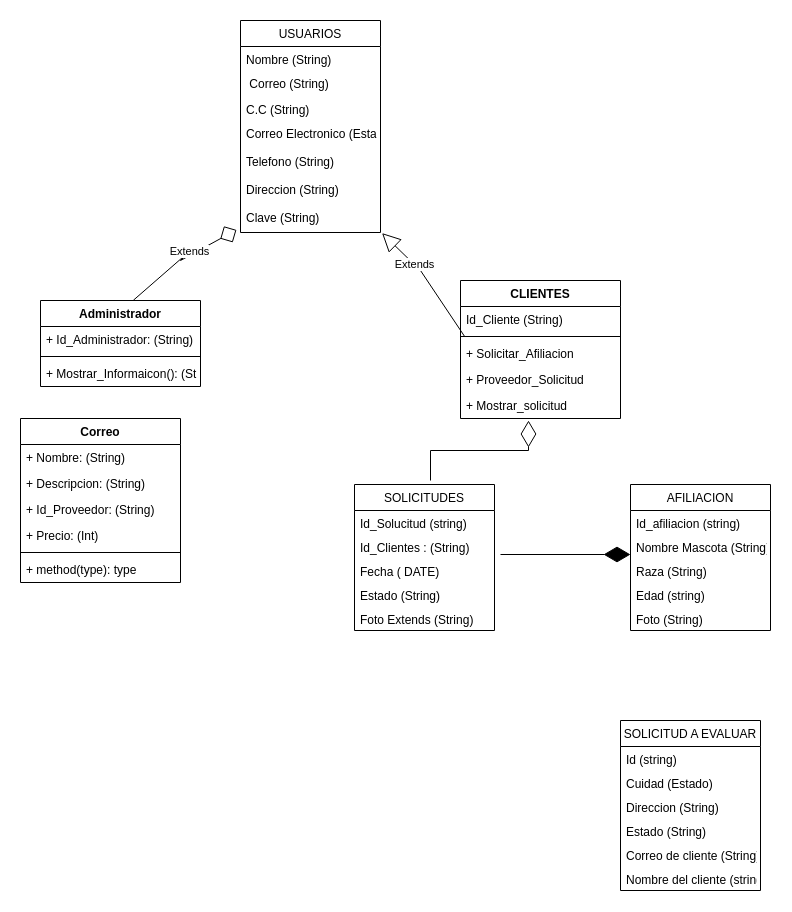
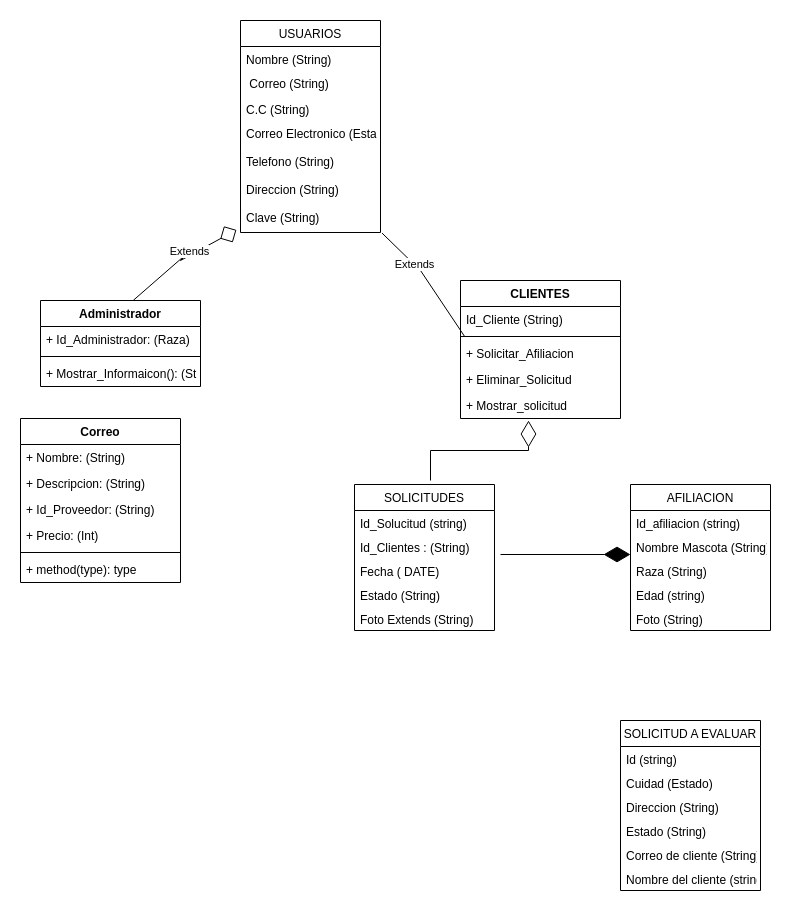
  <mxCell id="0" />
  <mxCell id="1" parent="0" />
  <mxCell id="2" value="USUARIOS" style="swimlane;fontStyle=0;childLayout=stackLayout;horizontal=1;startSize=26;fillColor=none;horizontalStack=0;resizeParent=1;resizeParentMax=0;resizeLast=0;collapsible=1;marginBottom=0;" vertex="1" parent="1"><mxGeometry x="240" y="20" width="140" height="212" as="geometry"><mxRectangle x="180" y="80" width="100" height="30" as="alternateBounds" /></mxGeometry></mxCell>
  <mxCell id="3" value="Nombre (String)&#10;" style="text;strokeColor=none;fillColor=none;align=left;verticalAlign=top;spacingLeft=4;spacingRight=4;overflow=hidden;rotatable=0;points=[[0,0.5],[1,0.5]];portConstraint=eastwest;" vertex="1" parent="2"><mxGeometry y="26" width="140" height="24" as="geometry" /></mxCell>
  <mxCell id="4" value=" Correo (String)" style="text;strokeColor=none;fillColor=none;align=left;verticalAlign=top;spacingLeft=4;spacingRight=4;overflow=hidden;rotatable=0;points=[[0,0.5],[1,0.5]];portConstraint=eastwest;" vertex="1" parent="2"><mxGeometry y="50" width="140" height="26" as="geometry" /></mxCell>
  <mxCell id="5" value="C.C (String)" style="text;strokeColor=none;fillColor=none;align=left;verticalAlign=top;spacingLeft=4;spacingRight=4;overflow=hidden;rotatable=0;points=[[0,0.5],[1,0.5]];portConstraint=eastwest;" vertex="1" parent="2"><mxGeometry y="76" width="140" height="24" as="geometry" /></mxCell>
  <mxCell id="6" value="Correo Electronico (Estado)" style="text;strokeColor=none;fillColor=none;align=left;verticalAlign=top;spacingLeft=4;spacingRight=4;overflow=hidden;rotatable=0;points=[[0,0.5],[1,0.5]];portConstraint=eastwest;" vertex="1" parent="2"><mxGeometry y="100" width="140" height="28" as="geometry" /></mxCell>
  <mxCell id="7" value="Telefono (String)" style="text;strokeColor=none;fillColor=none;align=left;verticalAlign=top;spacingLeft=4;spacingRight=4;overflow=hidden;rotatable=0;points=[[0,0.5],[1,0.5]];portConstraint=eastwest;" vertex="1" parent="2"><mxGeometry y="128" width="140" height="28" as="geometry" /></mxCell>
  <mxCell id="8" value="Direccion (String)" style="text;strokeColor=none;fillColor=none;align=left;verticalAlign=top;spacingLeft=4;spacingRight=4;overflow=hidden;rotatable=0;points=[[0,0.5],[1,0.5]];portConstraint=eastwest;" vertex="1" parent="2"><mxGeometry y="156" width="140" height="28" as="geometry" /></mxCell>
  <mxCell id="9" value="Clave (String)" style="text;strokeColor=none;fillColor=none;align=left;verticalAlign=top;spacingLeft=4;spacingRight=4;overflow=hidden;rotatable=0;points=[[0,0.5],[1,0.5]];portConstraint=eastwest;" vertex="1" parent="2"><mxGeometry y="184" width="140" height="28" as="geometry" /></mxCell>
  <mxCell id="10" value="AFILIACION" style="swimlane;fontStyle=0;childLayout=stackLayout;horizontal=1;startSize=26;fillColor=none;horizontalStack=0;resizeParent=1;resizeParentMax=0;resizeLast=0;collapsible=1;marginBottom=0;" vertex="1" parent="1"><mxGeometry x="630" y="484" width="140" height="146" as="geometry"><mxRectangle x="180" y="80" width="100" height="30" as="alternateBounds" /></mxGeometry></mxCell>
  <mxCell id="11" value="Id_afiliacion (string)&#10;" style="text;strokeColor=none;fillColor=none;align=left;verticalAlign=top;spacingLeft=4;spacingRight=4;overflow=hidden;rotatable=0;points=[[0,0.5],[1,0.5]];portConstraint=eastwest;" vertex="1" parent="10"><mxGeometry y="26" width="140" height="24" as="geometry" /></mxCell>
  <mxCell id="12" value="Nombre Mascota (String)" style="text;strokeColor=none;fillColor=none;align=left;verticalAlign=top;spacingLeft=4;spacingRight=4;overflow=hidden;rotatable=0;points=[[0,0.5],[1,0.5]];portConstraint=eastwest;" vertex="1" parent="10"><mxGeometry y="50" width="140" height="24" as="geometry" /></mxCell>
  <mxCell id="13" value="Raza (String)" style="text;strokeColor=none;fillColor=none;align=left;verticalAlign=top;spacingLeft=4;spacingRight=4;overflow=hidden;rotatable=0;points=[[0,0.5],[1,0.5]];portConstraint=eastwest;" vertex="1" parent="10"><mxGeometry y="74" width="140" height="24" as="geometry" /></mxCell>
  <mxCell id="14" value="Edad (string)" style="text;strokeColor=none;fillColor=none;align=left;verticalAlign=top;spacingLeft=4;spacingRight=4;overflow=hidden;rotatable=0;points=[[0,0.5],[1,0.5]];portConstraint=eastwest;" vertex="1" parent="10"><mxGeometry y="98" width="140" height="24" as="geometry" /></mxCell>
  <mxCell id="15" value="Foto (String)" style="text;strokeColor=none;fillColor=none;align=left;verticalAlign=top;spacingLeft=4;spacingRight=4;overflow=hidden;rotatable=0;points=[[0,0.5],[1,0.5]];portConstraint=eastwest;" vertex="1" parent="10"><mxGeometry y="122" width="140" height="24" as="geometry" /></mxCell>
  <mxCell id="16" value="SOLICITUDES" style="swimlane;fontStyle=0;childLayout=stackLayout;horizontal=1;startSize=26;fillColor=none;horizontalStack=0;resizeParent=1;resizeParentMax=0;resizeLast=0;collapsible=1;marginBottom=0;" vertex="1" parent="1"><mxGeometry x="354" y="484" width="140" height="146" as="geometry"><mxRectangle x="180" y="80" width="100" height="30" as="alternateBounds" /></mxGeometry></mxCell>
  <mxCell id="17" value="Id_Solucitud (string)" style="text;strokeColor=none;fillColor=none;align=left;verticalAlign=top;spacingLeft=4;spacingRight=4;overflow=hidden;rotatable=0;points=[[0,0.5],[1,0.5]];portConstraint=eastwest;" vertex="1" parent="16"><mxGeometry y="26" width="140" height="24" as="geometry" /></mxCell>
  <mxCell id="18" value="" style="endArrow=diamondThin;endFill=1;endSize=24;html=1;rounded=0;" edge="1" parent="16"><mxGeometry width="160" relative="1" as="geometry"><mxPoint x="146" y="70" as="sourcePoint" /><mxPoint x="276" y="70" as="targetPoint" /></mxGeometry></mxCell>
  <mxCell id="19" value="Id_Clientes : (String)" style="text;strokeColor=none;fillColor=none;align=left;verticalAlign=top;spacingLeft=4;spacingRight=4;overflow=hidden;rotatable=0;points=[[0,0.5],[1,0.5]];portConstraint=eastwest;" vertex="1" parent="16"><mxGeometry y="50" width="140" height="24" as="geometry" /></mxCell>
  <mxCell id="20" value="Fecha ( DATE)" style="text;strokeColor=none;fillColor=none;align=left;verticalAlign=top;spacingLeft=4;spacingRight=4;overflow=hidden;rotatable=0;points=[[0,0.5],[1,0.5]];portConstraint=eastwest;" vertex="1" parent="16"><mxGeometry y="74" width="140" height="24" as="geometry" /></mxCell>
  <mxCell id="21" value="Estado (String)" style="text;strokeColor=none;fillColor=none;align=left;verticalAlign=top;spacingLeft=4;spacingRight=4;overflow=hidden;rotatable=0;points=[[0,0.5],[1,0.5]];portConstraint=eastwest;" vertex="1" parent="16"><mxGeometry y="98" width="140" height="24" as="geometry" /></mxCell>
  <mxCell id="22" value="Foto Extends (String)" style="text;strokeColor=none;fillColor=none;align=left;verticalAlign=top;spacingLeft=4;spacingRight=4;overflow=hidden;rotatable=0;points=[[0,0.5],[1,0.5]];portConstraint=eastwest;" vertex="1" parent="16"><mxGeometry y="122" width="140" height="24" as="geometry" /></mxCell>
  <mxCell id="23" value="SOLICITUD A EVALUAR" style="swimlane;fontStyle=0;childLayout=stackLayout;horizontal=1;startSize=26;fillColor=none;horizontalStack=0;resizeParent=1;resizeParentMax=0;resizeLast=0;collapsible=1;marginBottom=0;" vertex="1" parent="1"><mxGeometry x="620" y="720" width="140" height="170" as="geometry"><mxRectangle x="180" y="80" width="100" height="30" as="alternateBounds" /></mxGeometry></mxCell>
  <mxCell id="24" value="Id (string)" style="text;strokeColor=none;fillColor=none;align=left;verticalAlign=top;spacingLeft=4;spacingRight=4;overflow=hidden;rotatable=0;points=[[0,0.5],[1,0.5]];portConstraint=eastwest;" vertex="1" parent="23"><mxGeometry y="26" width="140" height="24" as="geometry" /></mxCell>
  <mxCell id="25" value="Cuidad (Estado)" style="text;strokeColor=none;fillColor=none;align=left;verticalAlign=top;spacingLeft=4;spacingRight=4;overflow=hidden;rotatable=0;points=[[0,0.5],[1,0.5]];portConstraint=eastwest;" vertex="1" parent="23"><mxGeometry y="50" width="140" height="24" as="geometry" /></mxCell>
  <mxCell id="26" value="Direccion (String)" style="text;strokeColor=none;fillColor=none;align=left;verticalAlign=top;spacingLeft=4;spacingRight=4;overflow=hidden;rotatable=0;points=[[0,0.5],[1,0.5]];portConstraint=eastwest;" vertex="1" parent="23"><mxGeometry y="74" width="140" height="24" as="geometry" /></mxCell>
  <mxCell id="27" value="Estado (String)" style="text;strokeColor=none;fillColor=none;align=left;verticalAlign=top;spacingLeft=4;spacingRight=4;overflow=hidden;rotatable=0;points=[[0,0.5],[1,0.5]];portConstraint=eastwest;" vertex="1" parent="23"><mxGeometry y="98" width="140" height="24" as="geometry" /></mxCell>
  <mxCell id="28" value="Correo de cliente (String)" style="text;strokeColor=none;fillColor=none;align=left;verticalAlign=top;spacingLeft=4;spacingRight=4;overflow=hidden;rotatable=0;points=[[0,0.5],[1,0.5]];portConstraint=eastwest;" vertex="1" parent="23"><mxGeometry y="122" width="140" height="24" as="geometry" /></mxCell>
  <mxCell id="29" value="Nombre del cliente (string9" style="text;strokeColor=none;fillColor=none;align=left;verticalAlign=top;spacingLeft=4;spacingRight=4;overflow=hidden;rotatable=0;points=[[0,0.5],[1,0.5]];portConstraint=eastwest;" vertex="1" parent="23"><mxGeometry y="146" width="140" height="24" as="geometry" /></mxCell>
  <mxCell id="30" value="CLIENTES" style="swimlane;fontStyle=1;align=center;verticalAlign=top;childLayout=stackLayout;horizontal=1;startSize=26;horizontalStack=0;resizeParent=1;resizeParentMax=0;resizeLast=0;collapsible=1;marginBottom=0;" vertex="1" parent="1"><mxGeometry x="460" y="280" width="160" height="138" as="geometry" /></mxCell>
  <mxCell id="31" value="Id_Cliente (String)" style="text;strokeColor=none;fillColor=none;align=left;verticalAlign=top;spacingLeft=4;spacingRight=4;overflow=hidden;rotatable=0;points=[[0,0.5],[1,0.5]];portConstraint=eastwest;" vertex="1" parent="30"><mxGeometry y="26" width="160" height="26" as="geometry" /></mxCell>
  <mxCell id="32" value="" style="line;strokeWidth=1;fillColor=none;align=left;verticalAlign=middle;spacingTop=-1;spacingLeft=3;spacingRight=3;rotatable=0;labelPosition=right;points=[];portConstraint=eastwest;strokeColor=inherit;" vertex="1" parent="30"><mxGeometry y="52" width="160" height="8" as="geometry" /></mxCell>
  <mxCell id="33" value="+ Solicitar_Afiliacion" style="text;strokeColor=none;fillColor=none;align=left;verticalAlign=top;spacingLeft=4;spacingRight=4;overflow=hidden;rotatable=0;points=[[0,0.5],[1,0.5]];portConstraint=eastwest;" vertex="1" parent="30"><mxGeometry y="60" width="160" height="26" as="geometry" /></mxCell>
- <mxCell id="34" value="+ Proveedor_Solicitud" style="text;strokeColor=none;fillColor=none;align=left;verticalAlign=top;spacingLeft=4;spacingRight=4;overflow=hidden;rotatable=0;points=[[0,0.5],[1,0.5]];portConstraint=eastwest;" vertex="1" parent="30"><mxGeometry y="86" width="160" height="26" as="geometry" /></mxCell>
+ <mxCell id="34" value="+ Eliminar_Solicitud" style="text;strokeColor=none;fillColor=none;align=left;verticalAlign=top;spacingLeft=4;spacingRight=4;overflow=hidden;rotatable=0;points=[[0,0.5],[1,0.5]];portConstraint=eastwest;" vertex="1" parent="30"><mxGeometry y="86" width="160" height="26" as="geometry" /></mxCell>
  <mxCell id="35" value="+ Mostrar_solicitud" style="text;strokeColor=none;fillColor=none;align=left;verticalAlign=top;spacingLeft=4;spacingRight=4;overflow=hidden;rotatable=0;points=[[0,0.5],[1,0.5]];portConstraint=eastwest;" vertex="1" parent="30"><mxGeometry y="112" width="160" height="26" as="geometry" /></mxCell>
  <mxCell id="36" value="Administrador" style="swimlane;fontStyle=1;align=center;verticalAlign=top;childLayout=stackLayout;horizontal=1;startSize=26;horizontalStack=0;resizeParent=1;resizeParentMax=0;resizeLast=0;collapsible=1;marginBottom=0;" vertex="1" parent="1"><mxGeometry x="40" y="300" width="160" height="86" as="geometry" /></mxCell>
- <mxCell id="37" value="+ Id_Administrador: (String)" style="text;strokeColor=none;fillColor=none;align=left;verticalAlign=top;spacingLeft=4;spacingRight=4;overflow=hidden;rotatable=0;points=[[0,0.5],[1,0.5]];portConstraint=eastwest;" vertex="1" parent="36"><mxGeometry y="26" width="160" height="26" as="geometry" /></mxCell>
+ <mxCell id="37" value="+ Id_Administrador: (Raza)" style="text;strokeColor=none;fillColor=none;align=left;verticalAlign=top;spacingLeft=4;spacingRight=4;overflow=hidden;rotatable=0;points=[[0,0.5],[1,0.5]];portConstraint=eastwest;" vertex="1" parent="36"><mxGeometry y="26" width="160" height="26" as="geometry" /></mxCell>
  <mxCell id="38" value="" style="line;strokeWidth=1;fillColor=none;align=left;verticalAlign=middle;spacingTop=-1;spacingLeft=3;spacingRight=3;rotatable=0;labelPosition=right;points=[];portConstraint=eastwest;strokeColor=inherit;" vertex="1" parent="36"><mxGeometry y="52" width="160" height="8" as="geometry" /></mxCell>
  <mxCell id="39" value="+ Mostrar_Informaicon(): (String)" style="text;strokeColor=none;fillColor=none;align=left;verticalAlign=top;spacingLeft=4;spacingRight=4;overflow=hidden;rotatable=0;points=[[0,0.5],[1,0.5]];portConstraint=eastwest;" vertex="1" parent="36"><mxGeometry y="60" width="160" height="26" as="geometry" /></mxCell>
  <mxCell id="40" value="Extends" style="endArrow=diamond;endSize=16;endFill=0;html=1;rounded=0;exitX=0.58;exitY=-0.002;exitDx=0;exitDy=0;exitPerimeter=0;entryX=-0.029;entryY=0.907;entryDx=0;entryDy=0;entryPerimeter=0;" edge="1" parent="1" source="36" target="9"><mxGeometry width="160" relative="1" as="geometry"><mxPoint x="230" y="230" as="sourcePoint" /><mxPoint x="230" y="200" as="targetPoint" /><Array as="points"><mxPoint x="190" y="250" /><mxPoint x="180" y="260" /></Array></mxGeometry></mxCell>
  <mxCell id="41" value="" style="endArrow=diamondThin;endFill=0;endSize=24;html=1;rounded=0;entryX=0.425;entryY=1.077;entryDx=0;entryDy=0;entryPerimeter=0;" edge="1" parent="1" target="35"><mxGeometry width="160" relative="1" as="geometry"><mxPoint x="430" y="480" as="sourcePoint" /><mxPoint x="430" y="480" as="targetPoint" /><Array as="points"><mxPoint x="430" y="450" /><mxPoint x="528" y="450" /></Array></mxGeometry></mxCell>
- <mxCell id="42" value="Extends" style="endArrow=block;endSize=16;endFill=0;html=1;rounded=0;exitX=0.025;exitY=-0.162;exitDx=0;exitDy=0;exitPerimeter=0;entryX=1.011;entryY=1.021;entryDx=0;entryDy=0;entryPerimeter=0;" edge="1" parent="1" source="33" target="9"><mxGeometry x="0.33" width="160" relative="1" as="geometry"><mxPoint x="310" y="270" as="sourcePoint" /><mxPoint x="470" y="270" as="targetPoint" /><Array as="points"><mxPoint x="420" y="270" /></Array><mxPoint as="offset" /></mxGeometry></mxCell>
+ <mxCell id="42" value="Extends" style="endArrow=none;endSize=16;endFill=0;html=1;rounded=0;exitX=0.025;exitY=-0.162;exitDx=0;exitDy=0;exitPerimeter=0;entryX=1.011;entryY=1.021;entryDx=0;entryDy=0;entryPerimeter=0;" edge="1" parent="1" source="33" target="9"><mxGeometry x="0.33" width="160" relative="1" as="geometry"><mxPoint x="310" y="270" as="sourcePoint" /><mxPoint x="470" y="270" as="targetPoint" /><Array as="points"><mxPoint x="420" y="270" /></Array><mxPoint as="offset" /></mxGeometry></mxCell>
  <mxCell id="43" value="Correo" style="swimlane;fontStyle=1;align=center;verticalAlign=top;childLayout=stackLayout;horizontal=1;startSize=26;horizontalStack=0;resizeParent=1;resizeParentMax=0;resizeLast=0;collapsible=1;marginBottom=0;" vertex="1" parent="1"><mxGeometry x="20" y="418" width="160" height="164" as="geometry" /></mxCell>
  <mxCell id="44" value="+ Nombre: (String)" style="text;strokeColor=none;fillColor=none;align=left;verticalAlign=top;spacingLeft=4;spacingRight=4;overflow=hidden;rotatable=0;points=[[0,0.5],[1,0.5]];portConstraint=eastwest;" vertex="1" parent="43"><mxGeometry y="26" width="160" height="26" as="geometry" /></mxCell>
  <mxCell id="45" value="+ Descripcion: (String)" style="text;strokeColor=none;fillColor=none;align=left;verticalAlign=top;spacingLeft=4;spacingRight=4;overflow=hidden;rotatable=0;points=[[0,0.5],[1,0.5]];portConstraint=eastwest;" vertex="1" parent="43"><mxGeometry y="52" width="160" height="26" as="geometry" /></mxCell>
  <mxCell id="46" value="+ Id_Proveedor: (String)" style="text;strokeColor=none;fillColor=none;align=left;verticalAlign=top;spacingLeft=4;spacingRight=4;overflow=hidden;rotatable=0;points=[[0,0.5],[1,0.5]];portConstraint=eastwest;" vertex="1" parent="43"><mxGeometry y="78" width="160" height="26" as="geometry" /></mxCell>
  <mxCell id="47" value="+ Precio: (Int)" style="text;strokeColor=none;fillColor=none;align=left;verticalAlign=top;spacingLeft=4;spacingRight=4;overflow=hidden;rotatable=0;points=[[0,0.5],[1,0.5]];portConstraint=eastwest;" vertex="1" parent="43"><mxGeometry y="104" width="160" height="26" as="geometry" /></mxCell>
  <mxCell id="48" value="" style="line;strokeWidth=1;fillColor=none;align=left;verticalAlign=middle;spacingTop=-1;spacingLeft=3;spacingRight=3;rotatable=0;labelPosition=right;points=[];portConstraint=eastwest;strokeColor=inherit;" vertex="1" parent="43"><mxGeometry y="130" width="160" height="8" as="geometry" /></mxCell>
  <mxCell id="49" value="+ method(type): type" style="text;strokeColor=none;fillColor=none;align=left;verticalAlign=top;spacingLeft=4;spacingRight=4;overflow=hidden;rotatable=0;points=[[0,0.5],[1,0.5]];portConstraint=eastwest;" vertex="1" parent="43"><mxGeometry y="138" width="160" height="26" as="geometry" /></mxCell>
